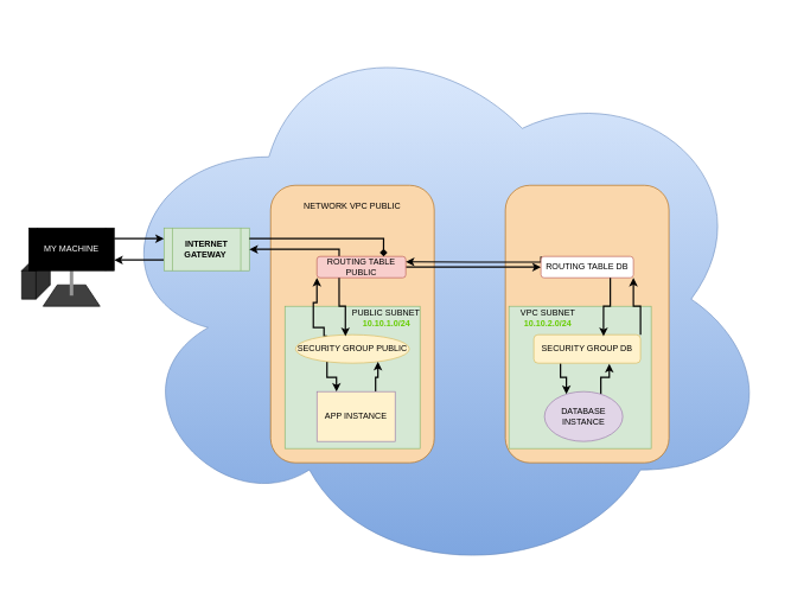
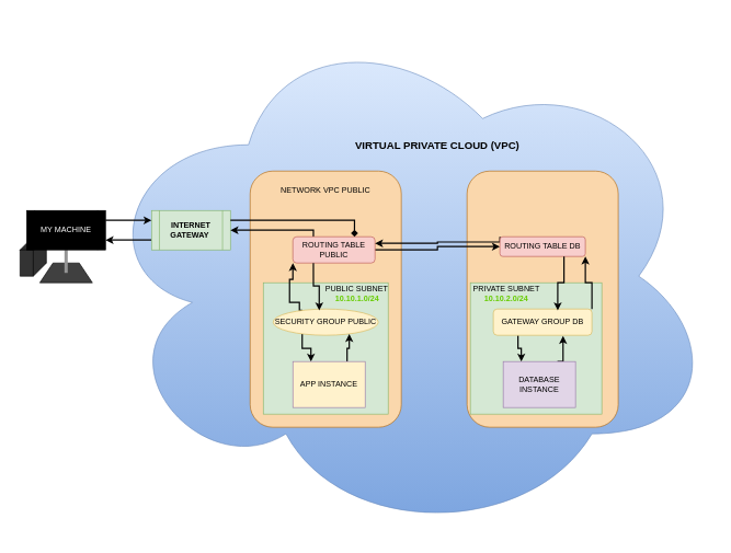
  <mxCell id="0" />
  <mxCell id="1" parent="0" />
  <mxCell id="2" value="" style="ellipse;shape=cloud;whiteSpace=wrap;html=1;strokeColor=#6c8ebf;fillColor=#dae8fc;gradientColor=#7ea6e0;" vertex="1" parent="1"><mxGeometry x="140" y="20" width="950" height="800" as="geometry" /></mxCell>
  <mxCell id="3" value="NETWORK ACL" style="rounded=1;whiteSpace=wrap;html=1;fillColor=#fad7ac;strokeColor=#b46504;" vertex="1" parent="1"><mxGeometry x="710" y="260" width="230" height="390" as="geometry" /></mxCell>
  <mxCell id="4" value="" style="shape=trapezoid;perimeter=trapezoidPerimeter;whiteSpace=wrap;html=1;fixedSize=1;fillColor=#404040;" vertex="1" parent="1"><mxGeometry x="60" y="400" width="80" height="30" as="geometry" /></mxCell>
  <mxCell id="5" value="" style="endArrow=none;html=1;entryX=0.5;entryY=1;entryDx=0;entryDy=0;strokeWidth=5;strokeColor=#949494;" edge="1" parent="1" target="27"><mxGeometry width="50" height="50" relative="1" as="geometry"><mxPoint x="100" y="415" as="sourcePoint" /><mxPoint x="680" y="410" as="targetPoint" /><Array as="points" /></mxGeometry></mxCell>
+ <mxCell id="6" value="&lt;b&gt;&lt;font style=&quot;font-size: 16px&quot;&gt;VIRTUAL PRIVATE CLOUD (VPC)&lt;/font&gt;&lt;/b&gt;" style="text;html=1;strokeColor=none;fillColor=none;align=center;verticalAlign=middle;whiteSpace=wrap;rounded=0;" vertex="1" parent="1"><mxGeometry x="500" y="210" width="330" height="20" as="geometry" /></mxCell>
  <mxCell id="7" style="edgeStyle=orthogonalEdgeStyle;rounded=0;orthogonalLoop=1;jettySize=auto;html=1;exitX=0;exitY=0.75;exitDx=0;exitDy=0;entryX=1;entryY=0.75;entryDx=0;entryDy=0;strokeColor=#030303;strokeWidth=2;" edge="1" parent="1" source="8" target="27"><mxGeometry relative="1" as="geometry" /></mxCell>
  <mxCell id="8" value="&lt;b&gt;INTERNET GATEWAY&amp;nbsp;&lt;/b&gt;" style="shape=process;whiteSpace=wrap;html=1;backgroundOutline=1;fillColor=#d5e8d4;strokeColor=#82b366;" vertex="1" parent="1"><mxGeometry y="320" width="120" height="60" as="geometry" x="230" /></mxCell>
  <mxCell id="9" value="NETWORK ACL" style="rounded=1;whiteSpace=wrap;html=1;fillColor=#fad7ac;strokeColor=#b46504;" vertex="1" parent="1"><mxGeometry x="380" y="260" width="230" height="390" as="geometry" /></mxCell>
  <mxCell id="10" style="edgeStyle=orthogonalEdgeStyle;rounded=0;orthogonalLoop=1;jettySize=auto;html=1;exitX=0.25;exitY=0;exitDx=0;exitDy=0;strokeColor=#030303;strokeWidth=2;" edge="1" parent="1" source="12"><mxGeometry relative="1" as="geometry"><mxPoint x="350" y="350" as="targetPoint" /><Array as="points"><mxPoint x="476" y="350" /></Array></mxGeometry></mxCell>
  <mxCell id="11" style="edgeStyle=orthogonalEdgeStyle;rounded=0;orthogonalLoop=1;jettySize=auto;html=1;exitX=1;exitY=0.5;exitDx=0;exitDy=0;strokeColor=#030303;strokeWidth=2;" edge="1" parent="1" source="12" target="14"><mxGeometry relative="1" as="geometry" /></mxCell>
- <mxCell id="12" value="ROUTING TABLE PUBLIC" style="rounded=1;whiteSpace=wrap;html=1;fillColor=#f8cecc;strokeColor=#b85450;" vertex="1" parent="1"><mxGeometry x="445" y="360" width="125" height="30" as="geometry" /></mxCell>
+ <mxCell id="12" value="ROUTING TABLE PUBLIC" style="rounded=1;whiteSpace=wrap;html=1;fillColor=#f8cecc;strokeColor=#b85450;" vertex="1" parent="1"><mxGeometry x="445" y="360" width="125" height="40" as="geometry" /></mxCell>
  <mxCell id="13" style="edgeStyle=orthogonalEdgeStyle;rounded=0;orthogonalLoop=1;jettySize=auto;html=1;exitX=0;exitY=0;exitDx=0;exitDy=0;entryX=1;entryY=0.25;entryDx=0;entryDy=0;strokeColor=#030303;strokeWidth=2;" edge="1" parent="1" source="14" target="12"><mxGeometry relative="1" as="geometry"><Array as="points"><mxPoint x="760" y="368" /><mxPoint x="665" y="368" /></Array></mxGeometry></mxCell>
- <mxCell id="14" value="ROUTING TABLE DB" style="rounded=1;whiteSpace=wrap;html=1;fillColor=#ffffff;strokeColor=#b85450;" vertex="1" parent="1"><mxGeometry x="760" y="360" width="130" height="30" as="geometry" /></mxCell>
+ <mxCell id="14" value="ROUTING TABLE DB" style="rounded=1;whiteSpace=wrap;html=1;fillColor=#f8cecc;strokeColor=#b85450;" vertex="1" parent="1"><mxGeometry x="760" y="360" width="130" height="30" as="geometry" /></mxCell>
  <mxCell id="15" value="" style="rounded=0;whiteSpace=wrap;html=1;fillColor=#d5e8d4;strokeColor=#82b366;" vertex="1" parent="1"><mxGeometry x="400" y="430" width="190" height="200" as="geometry" /></mxCell>
  <mxCell id="16" value="" style="rounded=0;whiteSpace=wrap;html=1;fillColor=#d5e8d4;strokeColor=#82b366;" vertex="1" parent="1"><mxGeometry x="715" y="430" width="200" height="200" as="geometry" /></mxCell>
  <mxCell id="17" value="PUBLIC SUBNET" style="text;html=1;strokeColor=none;fillColor=none;align=center;verticalAlign=middle;whiteSpace=wrap;rounded=0;" vertex="1" parent="1"><mxGeometry x="490" y="430" width="105" height="20" as="geometry" /></mxCell>
- <mxCell id="18" value="VPC SUBNET" style="text;html=1;strokeColor=none;fillColor=none;align=center;verticalAlign=middle;whiteSpace=wrap;rounded=0;" vertex="1" parent="1"><mxGeometry x="710" y="430" width="120" height="20" as="geometry" /></mxCell>
+ <mxCell id="18" value="PRIVATE SUBNET" style="text;html=1;strokeColor=none;fillColor=none;align=center;verticalAlign=middle;whiteSpace=wrap;rounded=0;" vertex="1" parent="1"><mxGeometry x="710" y="430" width="120" height="20" as="geometry" /></mxCell>
  <mxCell id="19" style="edgeStyle=orthogonalEdgeStyle;rounded=0;orthogonalLoop=1;jettySize=auto;html=1;exitX=1;exitY=0;exitDx=0;exitDy=0;entryX=1;entryY=1;entryDx=0;entryDy=0;strokeColor=#030303;strokeWidth=2;" edge="1" parent="1" source="21" target="14"><mxGeometry relative="1" as="geometry" /></mxCell>
  <mxCell id="20" style="edgeStyle=orthogonalEdgeStyle;rounded=0;orthogonalLoop=1;jettySize=auto;html=1;exitX=0.25;exitY=1;exitDx=0;exitDy=0;entryX=0.25;entryY=0;entryDx=0;entryDy=0;strokeColor=#030303;strokeWidth=2;" edge="1" parent="1" source="21" target="31"><mxGeometry relative="1" as="geometry" /></mxCell>
- <mxCell id="21" value="SECURITY GROUP DB" style="rounded=1;whiteSpace=wrap;html=1;fillColor=#fff2cc;strokeColor=#d6b656;" vertex="1" parent="1"><mxGeometry x="750" y="470" width="150" height="40" as="geometry" /></mxCell>
+ <mxCell id="21" value="GATEWAY GROUP DB" style="rounded=1;whiteSpace=wrap;html=1;fillColor=#fff2cc;strokeColor=#d6b656;" vertex="1" parent="1"><mxGeometry x="750" y="470" width="150" height="40" as="geometry" /></mxCell>
  <mxCell id="22" style="edgeStyle=orthogonalEdgeStyle;rounded=0;orthogonalLoop=1;jettySize=auto;html=1;exitX=0.25;exitY=0;exitDx=0;exitDy=0;entryX=0;entryY=1;entryDx=0;entryDy=0;strokeColor=#030303;strokeWidth=2;" edge="1" parent="1" source="24" target="12"><mxGeometry relative="1" as="geometry"><Array as="points"><mxPoint x="455" y="460" /><mxPoint x="440" y="460" /><mxPoint x="440" y="425" /><mxPoint x="445" y="425" /></Array></mxGeometry></mxCell>
  <mxCell id="23" style="edgeStyle=orthogonalEdgeStyle;rounded=0;orthogonalLoop=1;jettySize=auto;html=1;exitX=0.25;exitY=1;exitDx=0;exitDy=0;entryX=0.25;entryY=0;entryDx=0;entryDy=0;strokeColor=#030303;strokeWidth=2;" edge="1" parent="1" source="24" target="29"><mxGeometry relative="1" as="geometry" /></mxCell>
  <mxCell id="24" value="SECURITY GROUP PUBLIC" style="ellipse;whiteSpace=wrap;html=1;fillColor=#fff2cc;strokeColor=#d6b656;" vertex="1" parent="1"><mxGeometry x="415" y="470" width="160" height="40" as="geometry" /></mxCell>
  <mxCell id="25" value="" style="shape=cube;whiteSpace=wrap;html=1;boundedLbl=1;backgroundOutline=1;darkOpacity=0.05;darkOpacity2=0.1;rotation=90;fillColor=#333333;" vertex="1" parent="1"><mxGeometry x="20" y="370" width="60" height="40" as="geometry" /></mxCell>
  <mxCell id="26" style="edgeStyle=orthogonalEdgeStyle;rounded=0;orthogonalLoop=1;jettySize=auto;html=1;exitX=1;exitY=0.25;exitDx=0;exitDy=0;entryX=0;entryY=0.25;entryDx=0;entryDy=0;strokeColor=#030303;strokeWidth=2;" edge="1" parent="1" source="27" target="8"><mxGeometry relative="1" as="geometry" /></mxCell>
  <mxCell id="27" value="&lt;font color=&quot;#ffffff&quot;&gt;MY MACHINE&lt;/font&gt;" style="shape=process;whiteSpace=wrap;html=1;backgroundOutline=1;fillColor=#000000;" vertex="1" parent="1"><mxGeometry x="40" y="320" width="120" height="60" as="geometry" /></mxCell>
  <mxCell id="28" style="edgeStyle=orthogonalEdgeStyle;rounded=0;orthogonalLoop=1;jettySize=auto;html=1;exitX=0.75;exitY=0;exitDx=0;exitDy=0;entryX=0.75;entryY=1;entryDx=0;entryDy=0;strokeColor=#030303;strokeWidth=2;" edge="1" parent="1" source="29" target="24"><mxGeometry relative="1" as="geometry" /></mxCell>
  <mxCell id="29" value="APP INSTANCE" style="rounded=0;whiteSpace=wrap;html=1;fillColor=#fff2cc;strokeColor=#9673a6;" vertex="1" parent="1"><mxGeometry x="445" y="550" width="110" height="70" as="geometry" /></mxCell>
  <mxCell id="30" style="edgeStyle=orthogonalEdgeStyle;rounded=0;orthogonalLoop=1;jettySize=auto;html=1;exitX=0.75;exitY=0;exitDx=0;exitDy=0;entryX=0.707;entryY=1.025;entryDx=0;entryDy=0;entryPerimeter=0;strokeColor=#030303;strokeWidth=2;" edge="1" parent="1" source="31" target="21"><mxGeometry relative="1" as="geometry" /></mxCell>
- <mxCell id="31" value="DATABASE INSTANCE" style="ellipse;whiteSpace=wrap;html=1;fillColor=#e1d5e7;strokeColor=#9673a6;" vertex="1" parent="1"><mxGeometry x="765" y="550" width="110" height="70" as="geometry" /></mxCell>
+ <mxCell id="31" value="DATABASE INSTANCE" style="rounded=0;whiteSpace=wrap;html=1;fillColor=#e1d5e7;strokeColor=#9673a6;" vertex="1" parent="1"><mxGeometry x="765" y="550" width="110" height="70" as="geometry" /></mxCell>
  <mxCell id="32" style="edgeStyle=orthogonalEdgeStyle;rounded=0;orthogonalLoop=1;jettySize=auto;html=1;exitX=0.75;exitY=1;exitDx=0;exitDy=0;entryX=0.653;entryY=0.05;entryDx=0;entryDy=0;entryPerimeter=0;strokeColor=#030303;strokeWidth=2;" edge="1" parent="1" source="14" target="21"><mxGeometry relative="1" as="geometry" /></mxCell>
  <mxCell id="33" style="edgeStyle=orthogonalEdgeStyle;rounded=0;orthogonalLoop=1;jettySize=auto;html=1;exitX=0.25;exitY=1;exitDx=0;exitDy=0;entryX=0.438;entryY=0.05;entryDx=0;entryDy=0;entryPerimeter=0;strokeColor=#030303;strokeWidth=2;" edge="1" parent="1" source="12" target="24"><mxGeometry relative="1" as="geometry" /></mxCell>
  <mxCell id="34" value="NETWORK VPC PUBLIC" style="text;html=1;strokeColor=none;fillColor=none;align=center;verticalAlign=middle;whiteSpace=wrap;rounded=0;" vertex="1" parent="1"><mxGeometry x="410" y="280" width="170" height="20" as="geometry" /></mxCell>
  <mxCell id="35" value="&lt;b&gt;&lt;font color=&quot;#66cc00&quot;&gt;10.10.1.0/24&lt;/font&gt;&lt;/b&gt;" style="text;html=1;strokeColor=none;fillColor=none;align=center;verticalAlign=middle;whiteSpace=wrap;rounded=0;" vertex="1" parent="1"><mxGeometry x="522.5" y="445" width="40" height="20" as="geometry" /></mxCell>
  <mxCell id="36" value="&lt;b&gt;&lt;font color=&quot;#66cc00&quot;&gt;10.10.2.0/24&lt;/font&gt;&lt;/b&gt;" style="text;html=1;strokeColor=none;fillColor=none;align=center;verticalAlign=middle;whiteSpace=wrap;rounded=0;" vertex="1" parent="1"><mxGeometry x="750" y="445" width="40" height="20" as="geometry" /></mxCell>
  <mxCell id="37" style="edgeStyle=orthogonalEdgeStyle;rounded=0;orthogonalLoop=1;jettySize=auto;html=1;exitX=1;exitY=0.25;exitDx=0;exitDy=0;entryX=0.75;entryY=0;entryDx=0;entryDy=0;strokeColor=#030303;strokeWidth=2;endArrow=diamond;" edge="1" parent="1" source="8" target="12"><mxGeometry relative="1" as="geometry" /></mxCell>
